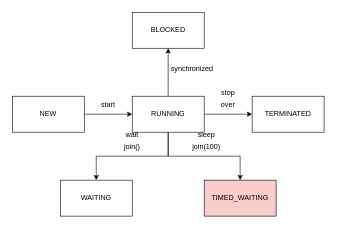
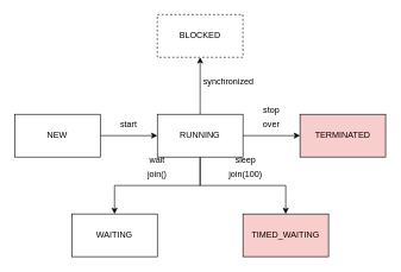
  <mxCell id="0" />
  <mxCell id="1" parent="0" />
  <mxCell id="2" value="" style="edgeStyle=orthogonalEdgeStyle;rounded=0;orthogonalLoop=1;jettySize=auto;html=1;" parent="1" source="3" target="8" edge="1"><mxGeometry relative="1" as="geometry" /></mxCell>
  <mxCell id="3" value="NEW" style="rounded=0;whiteSpace=wrap;html=1;" parent="1" vertex="1"><mxGeometry x="20" y="160" width="120" height="60" as="geometry" /></mxCell>
  <mxCell id="4" value="" style="edgeStyle=orthogonalEdgeStyle;rounded=0;orthogonalLoop=1;jettySize=auto;html=1;" parent="1" source="8" target="9" edge="1"><mxGeometry relative="1" as="geometry" /></mxCell>
  <mxCell id="5" value="" style="edgeStyle=orthogonalEdgeStyle;rounded=0;orthogonalLoop=1;jettySize=auto;html=1;" parent="1" source="8" target="10" edge="1"><mxGeometry relative="1" as="geometry" /></mxCell>
  <mxCell id="6" value="" style="edgeStyle=orthogonalEdgeStyle;rounded=0;orthogonalLoop=1;jettySize=auto;html=1;" parent="1" source="8" target="11" edge="1"><mxGeometry relative="1" as="geometry" /></mxCell>
  <mxCell id="7" value="" style="edgeStyle=orthogonalEdgeStyle;rounded=0;orthogonalLoop=1;jettySize=auto;html=1;" parent="1" source="8" target="12" edge="1"><mxGeometry relative="1" as="geometry" /></mxCell>
  <mxCell id="8" value="RUNNING" style="whiteSpace=wrap;html=1;rounded=0;" parent="1" vertex="1"><mxGeometry x="220" y="160" width="120" height="60" as="geometry" /></mxCell>
- <mxCell id="9" value="TERMINATED" style="whiteSpace=wrap;html=1;rounded=0;" parent="1" vertex="1"><mxGeometry x="420" y="160" width="120" height="60" as="geometry" /></mxCell>
- <mxCell id="10" value="BLOCKED" style="whiteSpace=wrap;html=1;rounded=0;" parent="1" vertex="1"><mxGeometry x="220" y="20" width="120" height="60" as="geometry" /></mxCell>
+ <mxCell id="9" value="TERMINATED" style="whiteSpace=wrap;html=1;rounded=0;fillColor=#f8cecc;" parent="1" vertex="1"><mxGeometry x="420" y="160" width="120" height="60" as="geometry" /></mxCell>
+ <mxCell id="10" value="BLOCKED" style="whiteSpace=wrap;html=1;rounded=0;dashed=1;" parent="1" vertex="1"><mxGeometry x="220" y="20" width="120" height="60" as="geometry" /></mxCell>
  <mxCell id="11" value="WAITING" style="whiteSpace=wrap;html=1;rounded=0;" parent="1" vertex="1"><mxGeometry x="100" y="300" width="120" height="60" as="geometry" /></mxCell>
  <mxCell id="12" value="TIMED_WAITING" style="whiteSpace=wrap;html=1;rounded=0;fillColor=#f8cecc;" parent="1" vertex="1"><mxGeometry x="340" y="300" width="120" height="60" as="geometry" /></mxCell>
  <mxCell id="13" value="start" style="text;html=1;strokeColor=none;fillColor=none;align=center;verticalAlign=middle;whiteSpace=wrap;rounded=0;" parent="1" vertex="1"><mxGeometry x="150" y="160" width="60" height="30" as="geometry" /></mxCell>
  <mxCell id="14" value="stop" style="text;html=1;strokeColor=none;fillColor=none;align=center;verticalAlign=middle;whiteSpace=wrap;rounded=0;" parent="1" vertex="1"><mxGeometry x="350" y="140" width="60" height="30" as="geometry" /></mxCell>
  <mxCell id="15" value="over" style="text;html=1;strokeColor=none;fillColor=none;align=center;verticalAlign=middle;whiteSpace=wrap;rounded=0;" parent="1" vertex="1"><mxGeometry x="350" y="160" width="60" height="30" as="geometry" /></mxCell>
  <mxCell id="16" value="synchronized" style="text;html=1;strokeColor=none;fillColor=none;align=center;verticalAlign=middle;whiteSpace=wrap;rounded=0;" parent="1" vertex="1"><mxGeometry x="290" y="100" width="60" height="30" as="geometry" /></mxCell>
  <mxCell id="17" value="wait" style="text;html=1;strokeColor=none;fillColor=none;align=center;verticalAlign=middle;whiteSpace=wrap;rounded=0;" parent="1" vertex="1"><mxGeometry x="190" y="210" width="60" height="30" as="geometry" /></mxCell>
  <mxCell id="18" value="sleep" style="text;html=1;strokeColor=none;fillColor=none;align=center;verticalAlign=middle;whiteSpace=wrap;rounded=0;" parent="1" vertex="1"><mxGeometry x="314" y="210" width="60" height="30" as="geometry" /></mxCell>
  <mxCell id="19" value="join(100)" style="text;html=1;strokeColor=none;fillColor=none;align=center;verticalAlign=middle;whiteSpace=wrap;rounded=0;" parent="1" vertex="1"><mxGeometry x="314" y="230" width="60" height="30" as="geometry" /></mxCell>
  <mxCell id="20" value="join()" style="text;html=1;strokeColor=none;fillColor=none;align=center;verticalAlign=middle;whiteSpace=wrap;rounded=0;" parent="1" vertex="1"><mxGeometry x="190" y="230" width="60" height="30" as="geometry" /></mxCell>
